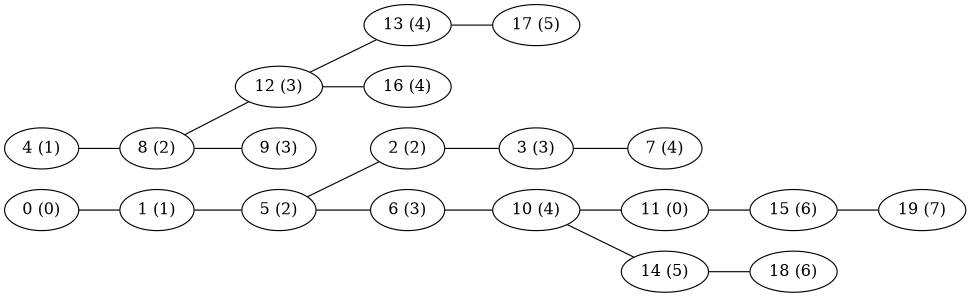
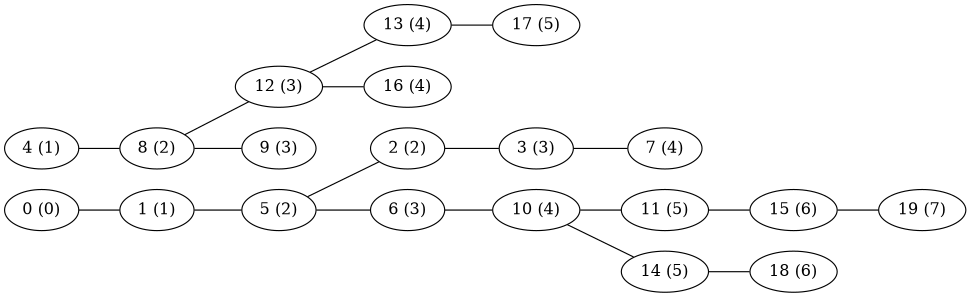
  graph {
    rankdir=LR
    "0 (0)"
    "1 (1)"
    "5 (2)"
    "4 (1)"
    "8 (2)"
    "2 (2)"
    "6 (3)"
    "3 (3)"
    "12 (3)"
    "9 (3)"
    "13 (4)"
    "16 (4)"
    "10 (4)"
    "7 (4)"
    "17 (5)"
-   "11 (5)" [label="11 (0)"]
+   "11 (5)"
    "14 (5)"
    "15 (6)"
    "18 (6)"
    "19 (7)"
    "0 (0)" -- "1 (1)"
    "1 (1)" -- "5 (2)"
    "5 (2)" -- "2 (2)"
    "5 (2)" -- "6 (3)"
    "4 (1)" -- "8 (2)"
    "8 (2)" -- "12 (3)"
    "8 (2)" -- "9 (3)"
    "2 (2)" -- "3 (3)"
    "6 (3)" -- "10 (4)"
    "3 (3)" -- "7 (4)"
    "12 (3)" -- "13 (4)"
    "12 (3)" -- "16 (4)"
    "13 (4)" -- "17 (5)"
    "10 (4)" -- "11 (5)"
    "10 (4)" -- "14 (5)"
    "11 (5)" -- "15 (6)"
    "14 (5)" -- "18 (6)"
    "15 (6)" -- "19 (7)"
  }
